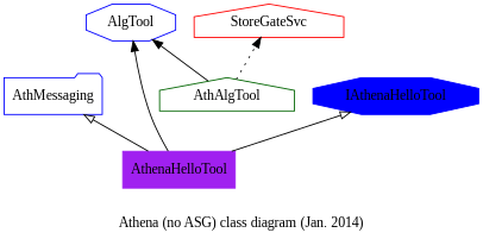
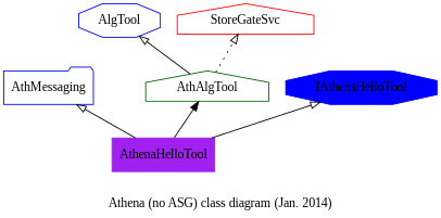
  digraph {
    fontname="Liberation Serif"
    label="Athena (no ASG) class diagram (Jan. 2014)"
    labelloc=b
    rankdir=BT
    node [color=blue fontname="Liberation Serif" shape=house]
    edge [arrowhead=onormal fontname="Liberation Serif"]
    StoreGateSvc [color=red]
    AthMessaging [shape=folder]
    AlgTool [shape=octagon]
    AthAlgTool [color=darkgreen]
    IAthenaHelloTool [shape=octagon style=filled]
    AthenaHelloTool [color=purple shape=box style=filled]
-   AthAlgTool -> StoreGateSvc [arrowhead=normal style=dotted]
-   AthAlgTool -> AlgTool [arrowhead=normal]
+   AthAlgTool -> StoreGateSvc [style=dotted]
+   AthAlgTool -> AlgTool
    AthenaHelloTool -> AthMessaging
-   AthenaHelloTool -> AlgTool [arrowhead=normal]
+   AthenaHelloTool -> AthAlgTool [arrowhead=normal]
    AthenaHelloTool -> IAthenaHelloTool
  }
